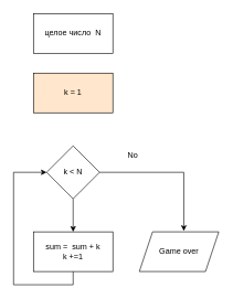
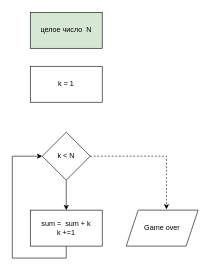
  <mxCell id="0" />
  <mxCell id="1" parent="0" />
- <mxCell id="2" value="целое число &amp;nbsp;N" style="rounded=0;whiteSpace=wrap;html=1;" parent="1" vertex="1"><mxGeometry x="50" y="20" width="120" height="60" as="geometry" /></mxCell>
- <mxCell id="3" value="k = 1" style="rounded=0;whiteSpace=wrap;html=1;fillColor=#ffe6cc;" parent="1" vertex="1"><mxGeometry x="50" y="110" width="120" height="60" as="geometry" /></mxCell>
+ <mxCell id="2" value="целое число &amp;nbsp;N" style="rounded=0;whiteSpace=wrap;html=1;fillColor=#d5e8d4;" parent="1" vertex="1"><mxGeometry x="50" y="20" width="120" height="60" as="geometry" /></mxCell>
+ <mxCell id="3" value="k = 1" style="rounded=0;whiteSpace=wrap;html=1;" parent="1" vertex="1"><mxGeometry x="50" y="110" width="120" height="60" as="geometry" /></mxCell>
  <mxCell id="4" style="edgeStyle=orthogonalEdgeStyle;rounded=0;orthogonalLoop=1;jettySize=auto;html=1;exitX=0.5;exitY=1;exitDx=0;exitDy=0;entryX=0.5;entryY=0;entryDx=0;entryDy=0;" parent="1" source="6" target="8" edge="1"><mxGeometry relative="1" as="geometry" /></mxCell>
- <mxCell id="5" style="edgeStyle=orthogonalEdgeStyle;rounded=0;orthogonalLoop=1;jettySize=auto;html=1;exitX=1;exitY=0.5;exitDx=0;exitDy=0;entryX=0.56;entryY=-0.022;entryDx=0;entryDy=0;entryPerimeter=0;" parent="1" source="6" target="9" edge="1"><mxGeometry relative="1" as="geometry" /></mxCell>
+ <mxCell id="5" style="edgeStyle=orthogonalEdgeStyle;rounded=0;orthogonalLoop=1;jettySize=auto;html=1;exitX=1;exitY=0.5;exitDx=0;exitDy=0;entryX=0.56;entryY=-0.022;entryDx=0;entryDy=0;entryPerimeter=0;dashed=1;" parent="1" source="6" target="9" edge="1"><mxGeometry relative="1" as="geometry" /></mxCell>
  <mxCell id="6" value="k &amp;lt; N" style="rhombus;whiteSpace=wrap;html=1;" parent="1" vertex="1"><mxGeometry x="70" y="220" width="80" height="80" as="geometry" /></mxCell>
  <mxCell id="7" style="edgeStyle=orthogonalEdgeStyle;rounded=0;orthogonalLoop=1;jettySize=auto;html=1;exitX=0.5;exitY=1;exitDx=0;exitDy=0;entryX=0;entryY=0.5;entryDx=0;entryDy=0;" parent="1" source="8" target="6" edge="1"><mxGeometry relative="1" as="geometry"><mxPoint x="30" y="250" as="targetPoint" /><Array as="points"><mxPoint x="110" y="430" /><mxPoint x="20" y="430" /><mxPoint x="20" y="260" /></Array></mxGeometry></mxCell>
  <mxCell id="8" value="sum = &amp;nbsp;sum + k&lt;br&gt;k +=1" style="rounded=0;whiteSpace=wrap;html=1;" parent="1" vertex="1"><mxGeometry x="50" y="350" width="120" height="60" as="geometry" /></mxCell>
  <mxCell id="9" value="Game over" style="shape=parallelogram;perimeter=parallelogramPerimeter;whiteSpace=wrap;html=1;fixedSize=1;" parent="1" vertex="1"><mxGeometry x="210" y="350" width="120" height="60" as="geometry" /></mxCell>
- <mxCell id="10" value="No" style="text;html=1;align=center;verticalAlign=middle;resizable=0;points=[];autosize=1;strokeColor=none;fillColor=none;" parent="1" vertex="1"><mxGeometry x="180" y="220" width="40" height="30" as="geometry" /></mxCell>
